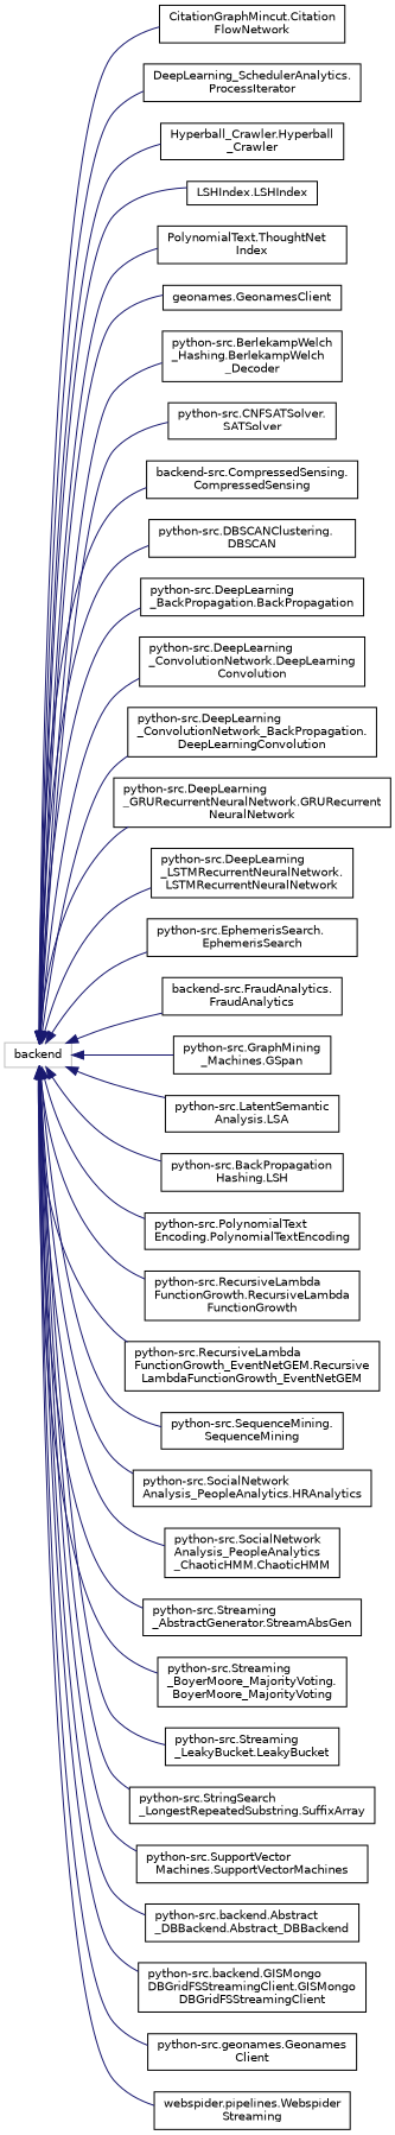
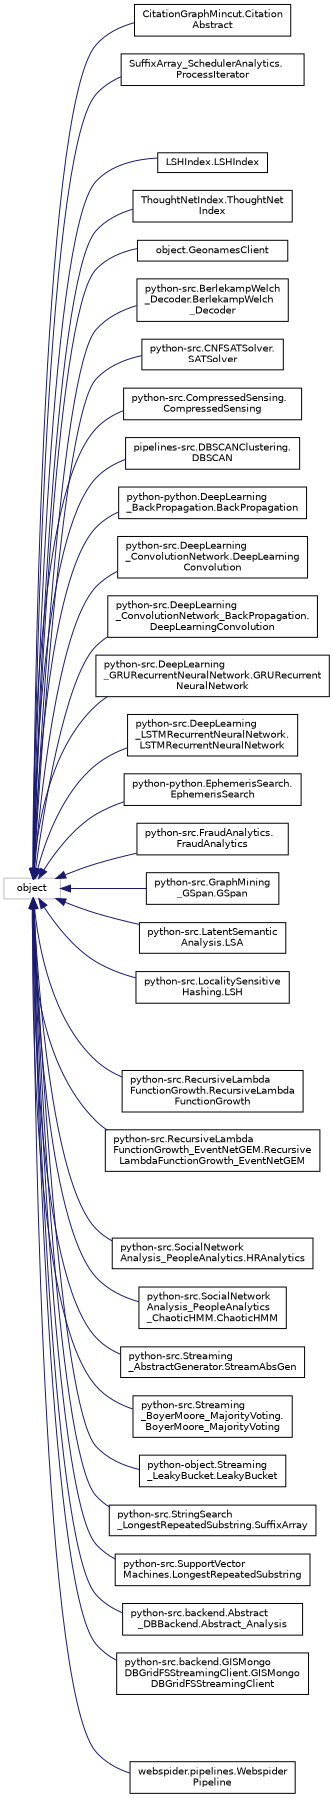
  digraph {
    rankdir=LR
    node [color=black fillcolor=white fontname=Helvetica fontsize=10 shape=record style=filled]
    edge [color=midnightblue dir=back fontname=Helvetica fontsize=10 labelfontname=Helvetica labelfontsize=10 style=solid]
-   n1 [color=grey75 height=0.2 label=backend width=0.4]
-   n2 [height=0.2 label="CitationGraphMincut.Citation\lFlowNetwork" width=0.4]
-   n3 [height=0.2 label="DeepLearning_SchedulerAnalytics.\lProcessIterator" width=0.4]
-   n4 [height=0.2 label="Hyperball_Crawler.Hyperball\l_Crawler" width=0.4]
+   n1 [color=grey75 height=0.2 label=object width=0.4]
+   n2 [height=0.2 label="CitationGraphMincut.Citation\lAbstract" width=0.4]
+   n3 [height=0.2 label="SuffixArray_SchedulerAnalytics.\lProcessIterator" width=0.4]
    n5 [height=0.2 label="LSHIndex.LSHIndex" width=0.4]
-   n6 [height=0.2 label="PolynomialText.ThoughtNet\lIndex" width=0.4]
-   n7 [height=0.2 label="geonames.GeonamesClient" width=0.4]
-   n8 [height=0.2 label="python-src.BerlekampWelch\l_Hashing.BerlekampWelch\l_Decoder" width=0.4]
+   n6 [height=0.2 label="ThoughtNetIndex.ThoughtNet\lIndex" width=0.4]
+   n7 [height=0.2 label="object.GeonamesClient" width=0.4]
+   n8 [height=0.2 label="python-src.BerlekampWelch\l_Decoder.BerlekampWelch\l_Decoder" width=0.4]
    n9 [height=0.2 label="python-src.CNFSATSolver.\lSATSolver" width=0.4]
-   n10 [height=0.2 label="backend-src.CompressedSensing.\lCompressedSensing" width=0.4]
-   n11 [height=0.2 label="python-src.DBSCANClustering.\lDBSCAN" width=0.4]
-   n12 [height=0.2 label="python-src.DeepLearning\l_BackPropagation.BackPropagation" width=0.4]
+   n10 [height=0.2 label="python-src.CompressedSensing.\lCompressedSensing" width=0.4]
+   n11 [height=0.2 label="pipelines-src.DBSCANClustering.\lDBSCAN" width=0.4]
+   n12 [height=0.2 label="python-python.DeepLearning\l_BackPropagation.BackPropagation" width=0.4]
    n13 [height=0.2 label="python-src.DeepLearning\l_ConvolutionNetwork.DeepLearning\lConvolution" width=0.4]
    n14 [height=0.2 label="python-src.DeepLearning\l_ConvolutionNetwork_BackPropagation.\lDeepLearningConvolution" width=0.4]
    n15 [height=0.2 label="python-src.DeepLearning\l_GRURecurrentNeuralNetwork.GRURecurrent\lNeuralNetwork" width=0.4]
    n16 [height=0.2 label="python-src.DeepLearning\l_LSTMRecurrentNeuralNetwork.\lLSTMRecurrentNeuralNetwork" width=0.4]
-   n17 [height=0.2 label="python-src.EphemerisSearch.\lEphemerisSearch" width=0.4]
-   n18 [height=0.2 label="backend-src.FraudAnalytics.\lFraudAnalytics" width=0.4]
-   n19 [height=0.2 label="python-src.GraphMining\l_Machines.GSpan" width=0.4]
+   n17 [height=0.2 label="python-python.EphemerisSearch.\lEphemerisSearch" width=0.4]
+   n18 [height=0.2 label="python-src.FraudAnalytics.\lFraudAnalytics" width=0.4]
+   n19 [height=0.2 label="python-src.GraphMining\l_GSpan.GSpan" width=0.4]
    n20 [height=0.2 label="python-src.LatentSemantic\lAnalysis.LSA" width=0.4]
-   n21 [height=0.2 label="python-src.BackPropagation\lHashing.LSH" width=0.4]
-   n22 [height=0.2 label="python-src.PolynomialText\lEncoding.PolynomialTextEncoding" width=0.4]
+   n21 [height=0.2 label="python-src.LocalitySensitive\lHashing.LSH" width=0.4]
    n23 [height=0.2 label="python-src.RecursiveLambda\lFunctionGrowth.RecursiveLambda\lFunctionGrowth" width=0.4]
    n24 [height=0.2 label="python-src.RecursiveLambda\lFunctionGrowth_EventNetGEM.Recursive\lLambdaFunctionGrowth_EventNetGEM" width=0.4]
-   n25 [height=0.2 label="python-src.SequenceMining.\lSequenceMining" width=0.4]
    n26 [height=0.2 label="python-src.SocialNetwork\lAnalysis_PeopleAnalytics.HRAnalytics" width=0.4]
    n27 [height=0.2 label="python-src.SocialNetwork\lAnalysis_PeopleAnalytics\l_ChaoticHMM.ChaoticHMM" width=0.4]
    n28 [height=0.2 label="python-src.Streaming\l_AbstractGenerator.StreamAbsGen" width=0.4]
    n29 [height=0.2 label="python-src.Streaming\l_BoyerMoore_MajorityVoting.\lBoyerMoore_MajorityVoting" width=0.4]
-   n30 [height=0.2 label="python-src.Streaming\l_LeakyBucket.LeakyBucket" width=0.4]
+   n30 [height=0.2 label="python-object.Streaming\l_LeakyBucket.LeakyBucket" width=0.4]
    n31 [height=0.2 label="python-src.StringSearch\l_LongestRepeatedSubstring.SuffixArray" width=0.4]
-   n32 [height=0.2 label="python-src.SupportVector\lMachines.SupportVectorMachines" width=0.4]
-   n33 [height=0.2 label="python-src.backend.Abstract\l_DBBackend.Abstract_DBBackend" width=0.4]
+   n32 [height=0.2 label="python-src.SupportVector\lMachines.LongestRepeatedSubstring" width=0.4]
+   n33 [height=0.2 label="python-src.backend.Abstract\l_DBBackend.Abstract_Analysis" width=0.4]
    n34 [height=0.2 label="python-src.backend.GISMongo\lDBGridFSStreamingClient.GISMongo\lDBGridFSStreamingClient" width=0.4]
-   n35 [height=0.2 label="python-src.geonames.Geonames\lClient" width=0.4]
-   n36 [height=0.2 label="webspider.pipelines.Webspider\lStreaming" width=0.4]
+   n36 [height=0.2 label="webspider.pipelines.Webspider\lPipeline" width=0.4]
    n1 -> n2
    n1 -> n3
-   n1 -> n4
    n1 -> n5
    n1 -> n6
    n1 -> n7
    n1 -> n8
    n1 -> n9
    n1 -> n10
    n1 -> n11
    n1 -> n12
    n1 -> n13
    n1 -> n14
    n1 -> n15
    n1 -> n16
    n1 -> n17
    n1 -> n18
    n1 -> n19
    n1 -> n20
    n1 -> n21
-   n1 -> n22
    n1 -> n23
    n1 -> n24
-   n1 -> n25
    n1 -> n26
    n1 -> n27
    n1 -> n28
    n1 -> n29
    n1 -> n30
    n1 -> n31
    n1 -> n32
    n1 -> n33
    n1 -> n34
-   n1 -> n35
    n1 -> n36
  }
